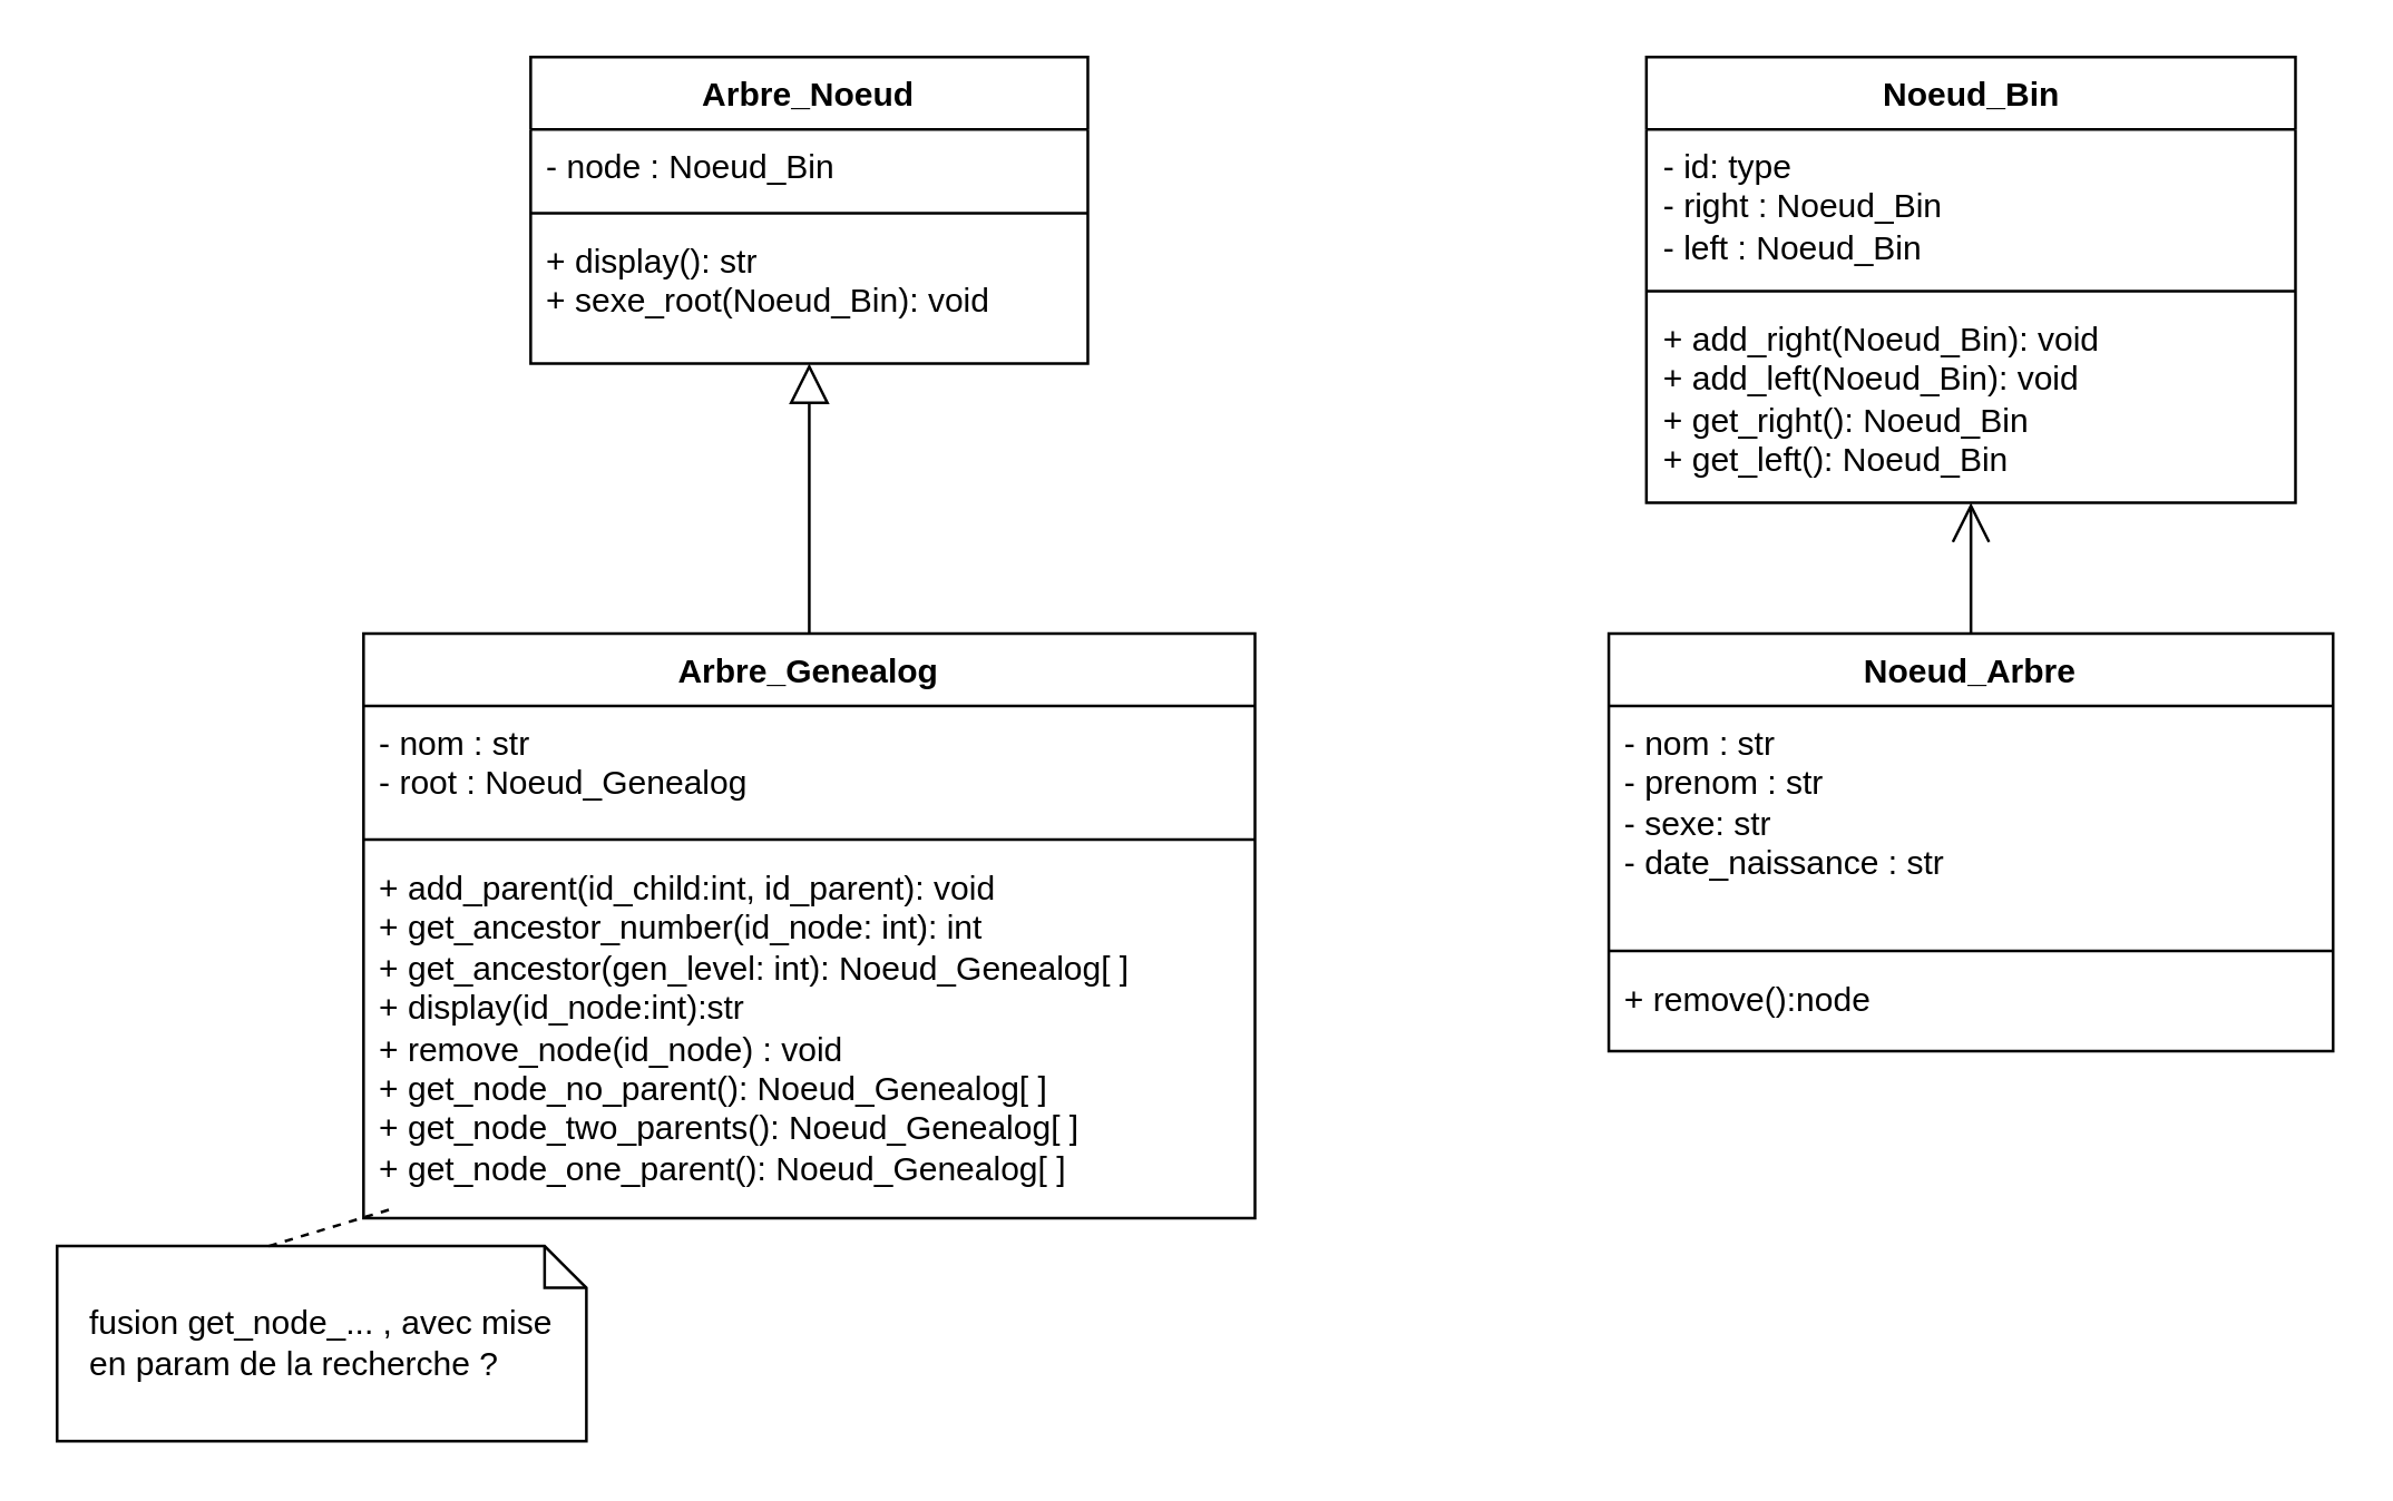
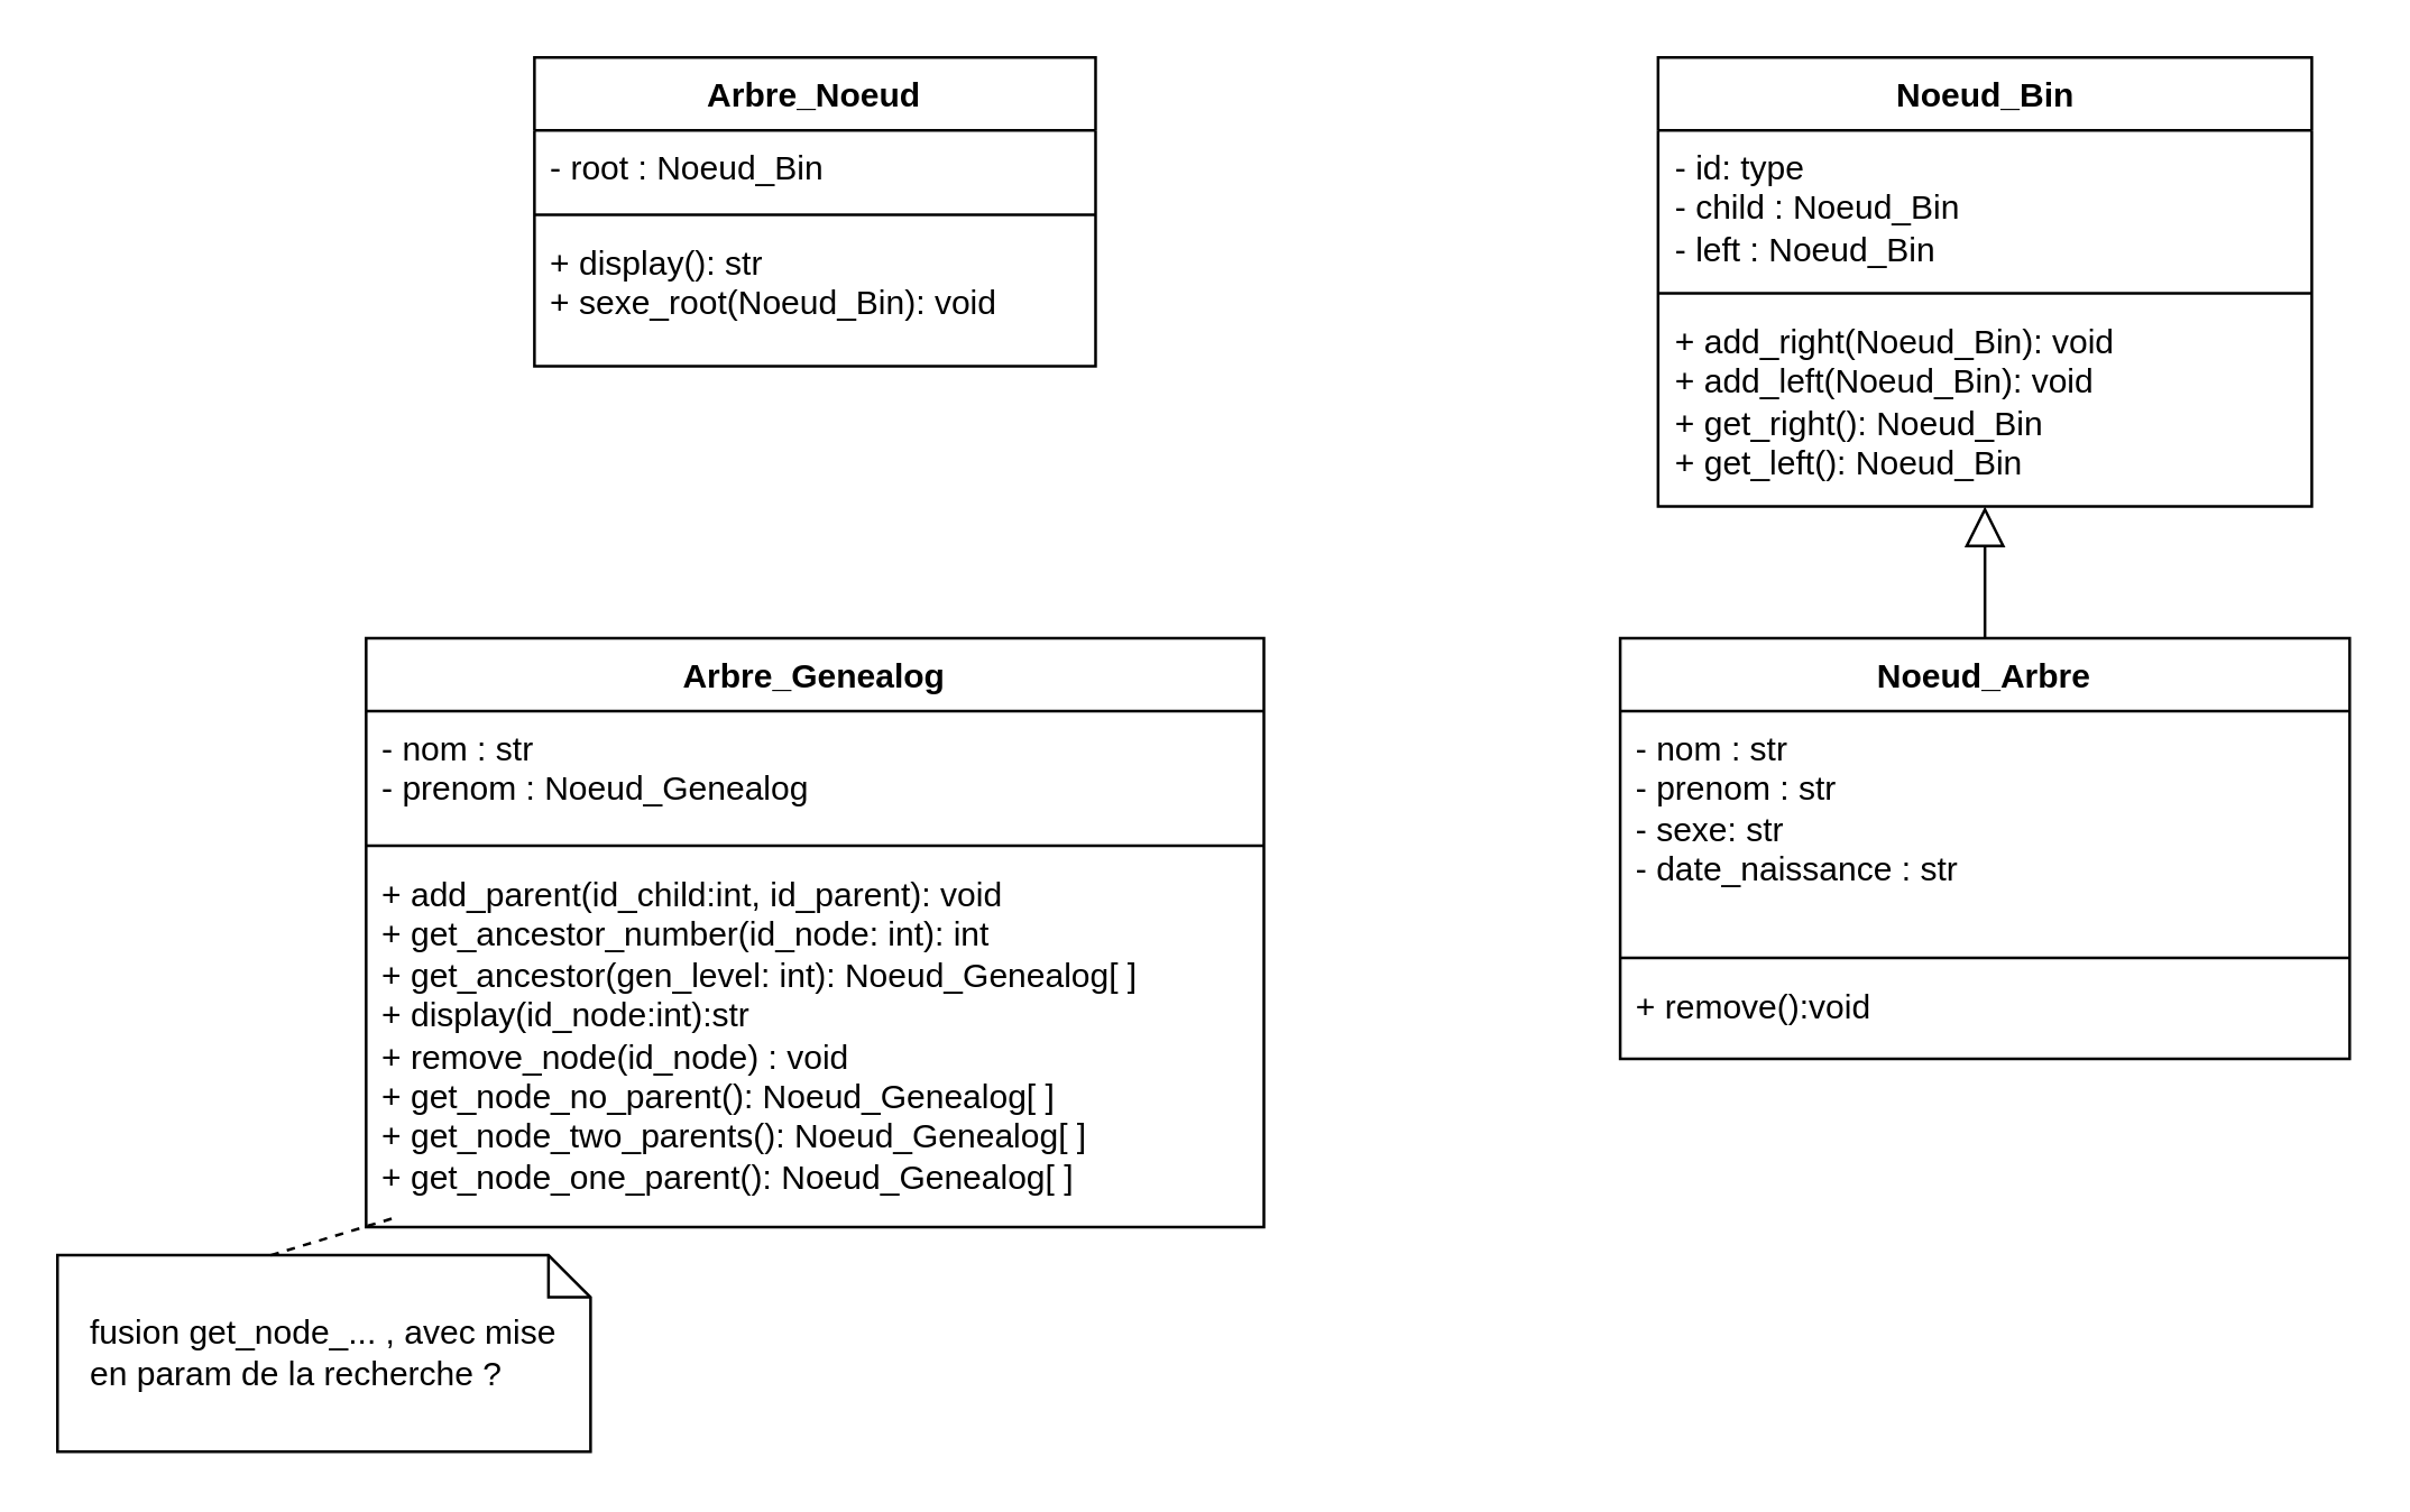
  <mxCell id="0" />
  <mxCell id="1" parent="0" />
  <mxCell id="2" value="Arbre_Genealog" style="swimlane;fontStyle=1;align=center;verticalAlign=top;childLayout=stackLayout;horizontal=1;startSize=26;horizontalStack=0;resizeParent=1;resizeParentMax=0;resizeLast=0;collapsible=1;marginBottom=0;whiteSpace=wrap;html=1;" parent="1" vertex="1"><mxGeometry x="130" y="227" width="320" height="210" as="geometry"><mxRectangle x="220" y="230" width="130" height="30" as="alternateBounds" /></mxGeometry></mxCell>
- <mxCell id="3" value="- nom : str&lt;div&gt;- root : Noeud_Genealog&lt;/div&gt;" style="text;strokeColor=none;fillColor=none;align=left;verticalAlign=top;spacingLeft=4;spacingRight=4;overflow=hidden;rotatable=0;points=[[0,0.5],[1,0.5]];portConstraint=eastwest;whiteSpace=wrap;html=1;" parent="2" vertex="1"><mxGeometry y="26" width="320" height="44" as="geometry" /></mxCell>
+ <mxCell id="3" value="- nom : str&lt;div&gt;- prenom : Noeud_Genealog&lt;/div&gt;" style="text;strokeColor=none;fillColor=none;align=left;verticalAlign=top;spacingLeft=4;spacingRight=4;overflow=hidden;rotatable=0;points=[[0,0.5],[1,0.5]];portConstraint=eastwest;whiteSpace=wrap;html=1;" parent="2" vertex="1"><mxGeometry y="26" width="320" height="44" as="geometry" /></mxCell>
  <mxCell id="4" value="" style="line;strokeWidth=1;fillColor=none;align=left;verticalAlign=middle;spacingTop=-1;spacingLeft=3;spacingRight=3;rotatable=0;labelPosition=right;points=[];portConstraint=eastwest;strokeColor=inherit;" parent="2" vertex="1"><mxGeometry y="70" width="320" height="8" as="geometry" /></mxCell>
  <mxCell id="5" value="+ add_parent(id_child:int, id_parent): void&lt;div&gt;&lt;div&gt;&lt;span style=&quot;background-color: transparent; color: light-dark(rgb(0, 0, 0), rgb(255, 255, 255));&quot;&gt;+ get_ancestor_number(id_node: int): int&lt;/span&gt;&lt;/div&gt;&lt;div&gt;+ get_ancestor(gen_level: int): Noeud_Genealog[ ]&lt;/div&gt;&lt;/div&gt;&lt;div&gt;+ display(id_node:int):str&lt;/div&gt;&lt;div&gt;+ remove_node(id_node) : void&lt;/div&gt;&lt;div&gt;+ get_node_no_parent(): Noeud_Genealog[ ]&lt;/div&gt;&lt;div&gt;+ get_node_two_parents(): Noeud_Genealog[ ]&lt;/div&gt;&lt;div&gt;+ get_node_one_parent(): Noeud_Genealog[ ]&lt;/div&gt;" style="text;strokeColor=none;fillColor=none;align=left;verticalAlign=top;spacingLeft=4;spacingRight=4;overflow=hidden;rotatable=0;points=[[0,0.5],[1,0.5]];portConstraint=eastwest;whiteSpace=wrap;html=1;" parent="2" vertex="1"><mxGeometry y="78" width="320" height="132" as="geometry" /></mxCell>
  <mxCell id="6" value="Noeud_Arbre" style="swimlane;fontStyle=1;align=center;verticalAlign=top;childLayout=stackLayout;horizontal=1;startSize=26;horizontalStack=0;resizeParent=1;resizeParentMax=0;resizeLast=0;collapsible=1;marginBottom=0;whiteSpace=wrap;html=1;" parent="1" vertex="1"><mxGeometry x="577" y="227" width="260" height="150" as="geometry"><mxRectangle x="220" y="230" width="130" height="30" as="alternateBounds" /></mxGeometry></mxCell>
  <mxCell id="7" value="&lt;div&gt;&lt;div&gt;&lt;span style=&quot;background-color: transparent; color: light-dark(rgb(0, 0, 0), rgb(255, 255, 255));&quot;&gt;- nom : str&lt;/span&gt;&lt;/div&gt;&lt;/div&gt;&lt;div&gt;- prenom : str&lt;/div&gt;&lt;div&gt;- sexe: str&lt;/div&gt;&lt;div&gt;- date_naissance : str&lt;/div&gt;" style="text;strokeColor=none;fillColor=none;align=left;verticalAlign=top;spacingLeft=4;spacingRight=4;overflow=hidden;rotatable=0;points=[[0,0.5],[1,0.5]];portConstraint=eastwest;whiteSpace=wrap;html=1;" parent="6" vertex="1"><mxGeometry y="26" width="260" height="84" as="geometry" /></mxCell>
  <mxCell id="8" value="" style="line;strokeWidth=1;fillColor=none;align=left;verticalAlign=middle;spacingTop=-1;spacingLeft=3;spacingRight=3;rotatable=0;labelPosition=right;points=[];portConstraint=eastwest;strokeColor=inherit;" parent="6" vertex="1"><mxGeometry y="110" width="260" height="8" as="geometry" /></mxCell>
- <mxCell id="9" value="+ remove():node" style="text;strokeColor=none;fillColor=none;align=left;verticalAlign=top;spacingLeft=4;spacingRight=4;overflow=hidden;rotatable=0;points=[[0,0.5],[1,0.5]];portConstraint=eastwest;whiteSpace=wrap;html=1;" parent="6" vertex="1"><mxGeometry y="118" width="260" height="32" as="geometry" /></mxCell>
+ <mxCell id="9" value="+ remove():void" style="text;strokeColor=none;fillColor=none;align=left;verticalAlign=top;spacingLeft=4;spacingRight=4;overflow=hidden;rotatable=0;points=[[0,0.5],[1,0.5]];portConstraint=eastwest;whiteSpace=wrap;html=1;" parent="6" vertex="1"><mxGeometry y="118" width="260" height="32" as="geometry" /></mxCell>
  <mxCell id="10" value="Noeud_Bin" style="swimlane;fontStyle=1;align=center;verticalAlign=top;childLayout=stackLayout;horizontal=1;startSize=26;horizontalStack=0;resizeParent=1;resizeParentMax=0;resizeLast=0;collapsible=1;marginBottom=0;whiteSpace=wrap;html=1;" parent="1" vertex="1"><mxGeometry x="590.5" y="20" width="233" height="160" as="geometry" /></mxCell>
- <mxCell id="11" value="- id: type&lt;div&gt;- right : Noeud_Bin&lt;/div&gt;&lt;div&gt;- left : Noeud_Bin&lt;/div&gt;" style="text;strokeColor=none;fillColor=none;align=left;verticalAlign=top;spacingLeft=4;spacingRight=4;overflow=hidden;rotatable=0;points=[[0,0.5],[1,0.5]];portConstraint=eastwest;whiteSpace=wrap;html=1;" parent="10" vertex="1"><mxGeometry y="26" width="233" height="54" as="geometry" /></mxCell>
+ <mxCell id="11" value="- id: type&lt;div&gt;- child : Noeud_Bin&lt;/div&gt;&lt;div&gt;- left : Noeud_Bin&lt;/div&gt;" style="text;strokeColor=none;fillColor=none;align=left;verticalAlign=top;spacingLeft=4;spacingRight=4;overflow=hidden;rotatable=0;points=[[0,0.5],[1,0.5]];portConstraint=eastwest;whiteSpace=wrap;html=1;" parent="10" vertex="1"><mxGeometry y="26" width="233" height="54" as="geometry" /></mxCell>
  <mxCell id="12" value="" style="line;strokeWidth=1;fillColor=none;align=left;verticalAlign=middle;spacingTop=-1;spacingLeft=3;spacingRight=3;rotatable=0;labelPosition=right;points=[];portConstraint=eastwest;strokeColor=inherit;" parent="10" vertex="1"><mxGeometry y="80" width="233" height="8" as="geometry" /></mxCell>
  <mxCell id="13" value="+ add_right(Noeud_Bin): void&lt;div&gt;+ add_left(Noeud_Bin): void&lt;/div&gt;&lt;div&gt;+ get_right(): Noeud_Bin&lt;/div&gt;&lt;div&gt;+ get_left(): Noeud_Bin&lt;/div&gt;" style="text;strokeColor=none;fillColor=none;align=left;verticalAlign=top;spacingLeft=4;spacingRight=4;overflow=hidden;rotatable=0;points=[[0,0.5],[1,0.5]];portConstraint=eastwest;whiteSpace=wrap;html=1;" parent="10" vertex="1"><mxGeometry y="88" width="233" height="72" as="geometry" /></mxCell>
  <mxCell id="14" value="Arbre_Noeud" style="swimlane;fontStyle=1;align=center;verticalAlign=top;childLayout=stackLayout;horizontal=1;startSize=26;horizontalStack=0;resizeParent=1;resizeParentMax=0;resizeLast=0;collapsible=1;marginBottom=0;whiteSpace=wrap;html=1;" parent="1" vertex="1"><mxGeometry x="190" y="20" width="200" height="110" as="geometry" /></mxCell>
- <mxCell id="15" value="- node : Noeud_Bin" style="text;strokeColor=none;fillColor=none;align=left;verticalAlign=top;spacingLeft=4;spacingRight=4;overflow=hidden;rotatable=0;points=[[0,0.5],[1,0.5]];portConstraint=eastwest;whiteSpace=wrap;html=1;" parent="14" vertex="1"><mxGeometry y="26" width="200" height="26" as="geometry" /></mxCell>
+ <mxCell id="15" value="- root : Noeud_Bin" style="text;strokeColor=none;fillColor=none;align=left;verticalAlign=top;spacingLeft=4;spacingRight=4;overflow=hidden;rotatable=0;points=[[0,0.5],[1,0.5]];portConstraint=eastwest;whiteSpace=wrap;html=1;" parent="14" vertex="1"><mxGeometry y="26" width="200" height="26" as="geometry" /></mxCell>
  <mxCell id="16" value="" style="line;strokeWidth=1;fillColor=none;align=left;verticalAlign=middle;spacingTop=-1;spacingLeft=3;spacingRight=3;rotatable=0;labelPosition=right;points=[];portConstraint=eastwest;strokeColor=inherit;" parent="14" vertex="1"><mxGeometry y="52" width="200" height="8" as="geometry" /></mxCell>
  <mxCell id="17" value="+ display(): str&lt;div&gt;+ sexe_root(Noeud_Bin): void&lt;/div&gt;" style="text;strokeColor=none;fillColor=none;align=left;verticalAlign=top;spacingLeft=4;spacingRight=4;overflow=hidden;rotatable=0;points=[[0,0.5],[1,0.5]];portConstraint=eastwest;whiteSpace=wrap;html=1;" parent="14" vertex="1"><mxGeometry y="60" width="200" height="50" as="geometry" /></mxCell>
- <mxCell id="18" value="" style="endArrow=block;endFill=0;endSize=12;html=1;rounded=0;exitX=0.5;exitY=0;exitDx=0;exitDy=0;" parent="1" source="2" target="14" edge="1"><mxGeometry width="160" relative="1" as="geometry"><mxPoint x="320" y="447" as="sourcePoint" /><mxPoint x="480" y="447" as="targetPoint" /></mxGeometry></mxCell>
- <mxCell id="19" value="" style="endArrow=open;endFill=0;endSize=12;html=1;rounded=0;exitX=0.5;exitY=0;exitDx=0;exitDy=0;" parent="1" source="6" target="10" edge="1"><mxGeometry width="160" relative="1" as="geometry"><mxPoint x="610" y="467" as="sourcePoint" /><mxPoint x="770" y="467" as="targetPoint" /></mxGeometry></mxCell>
+ <mxCell id="19" value="" style="endArrow=block;endFill=0;endSize=12;html=1;rounded=0;exitX=0.5;exitY=0;exitDx=0;exitDy=0;" parent="1" source="6" target="10" edge="1"><mxGeometry width="160" relative="1" as="geometry"><mxPoint x="610" y="467" as="sourcePoint" /><mxPoint x="770" y="467" as="targetPoint" /></mxGeometry></mxCell>
  <mxCell id="20" value="fusion get_node_... , avec mise en param de la recherche ?" style="shape=note;size=15;align=left;spacingLeft=10;html=1;whiteSpace=wrap;" parent="1" vertex="1"><mxGeometry x="20" y="447" width="190" height="70" as="geometry" /></mxCell>
  <mxCell id="21" value="" style="edgeStyle=none;endArrow=none;exitX=0.4;exitY=0;dashed=1;html=1;rounded=0;entryX=0.034;entryY=0.973;entryDx=0;entryDy=0;entryPerimeter=0;" parent="1" source="20" target="5" edge="1"><mxGeometry x="1" relative="1" as="geometry"><mxPoint x="120" y="467" as="targetPoint" /></mxGeometry></mxCell>
